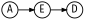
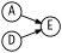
  digraph {
    fontname="Fira Sans"
    rankdir=LR
    node [fixedsize=true fontname="Fira Sans" fontsize=22 penwidth=2 shape=circle]
    edge [fontname="Fira Sans" penwidth=2]
    A [width=0.5]
    E [width=0.5]
    D [width=0.5]
    A -> E
-   E -> D
+   D -> E
  }
